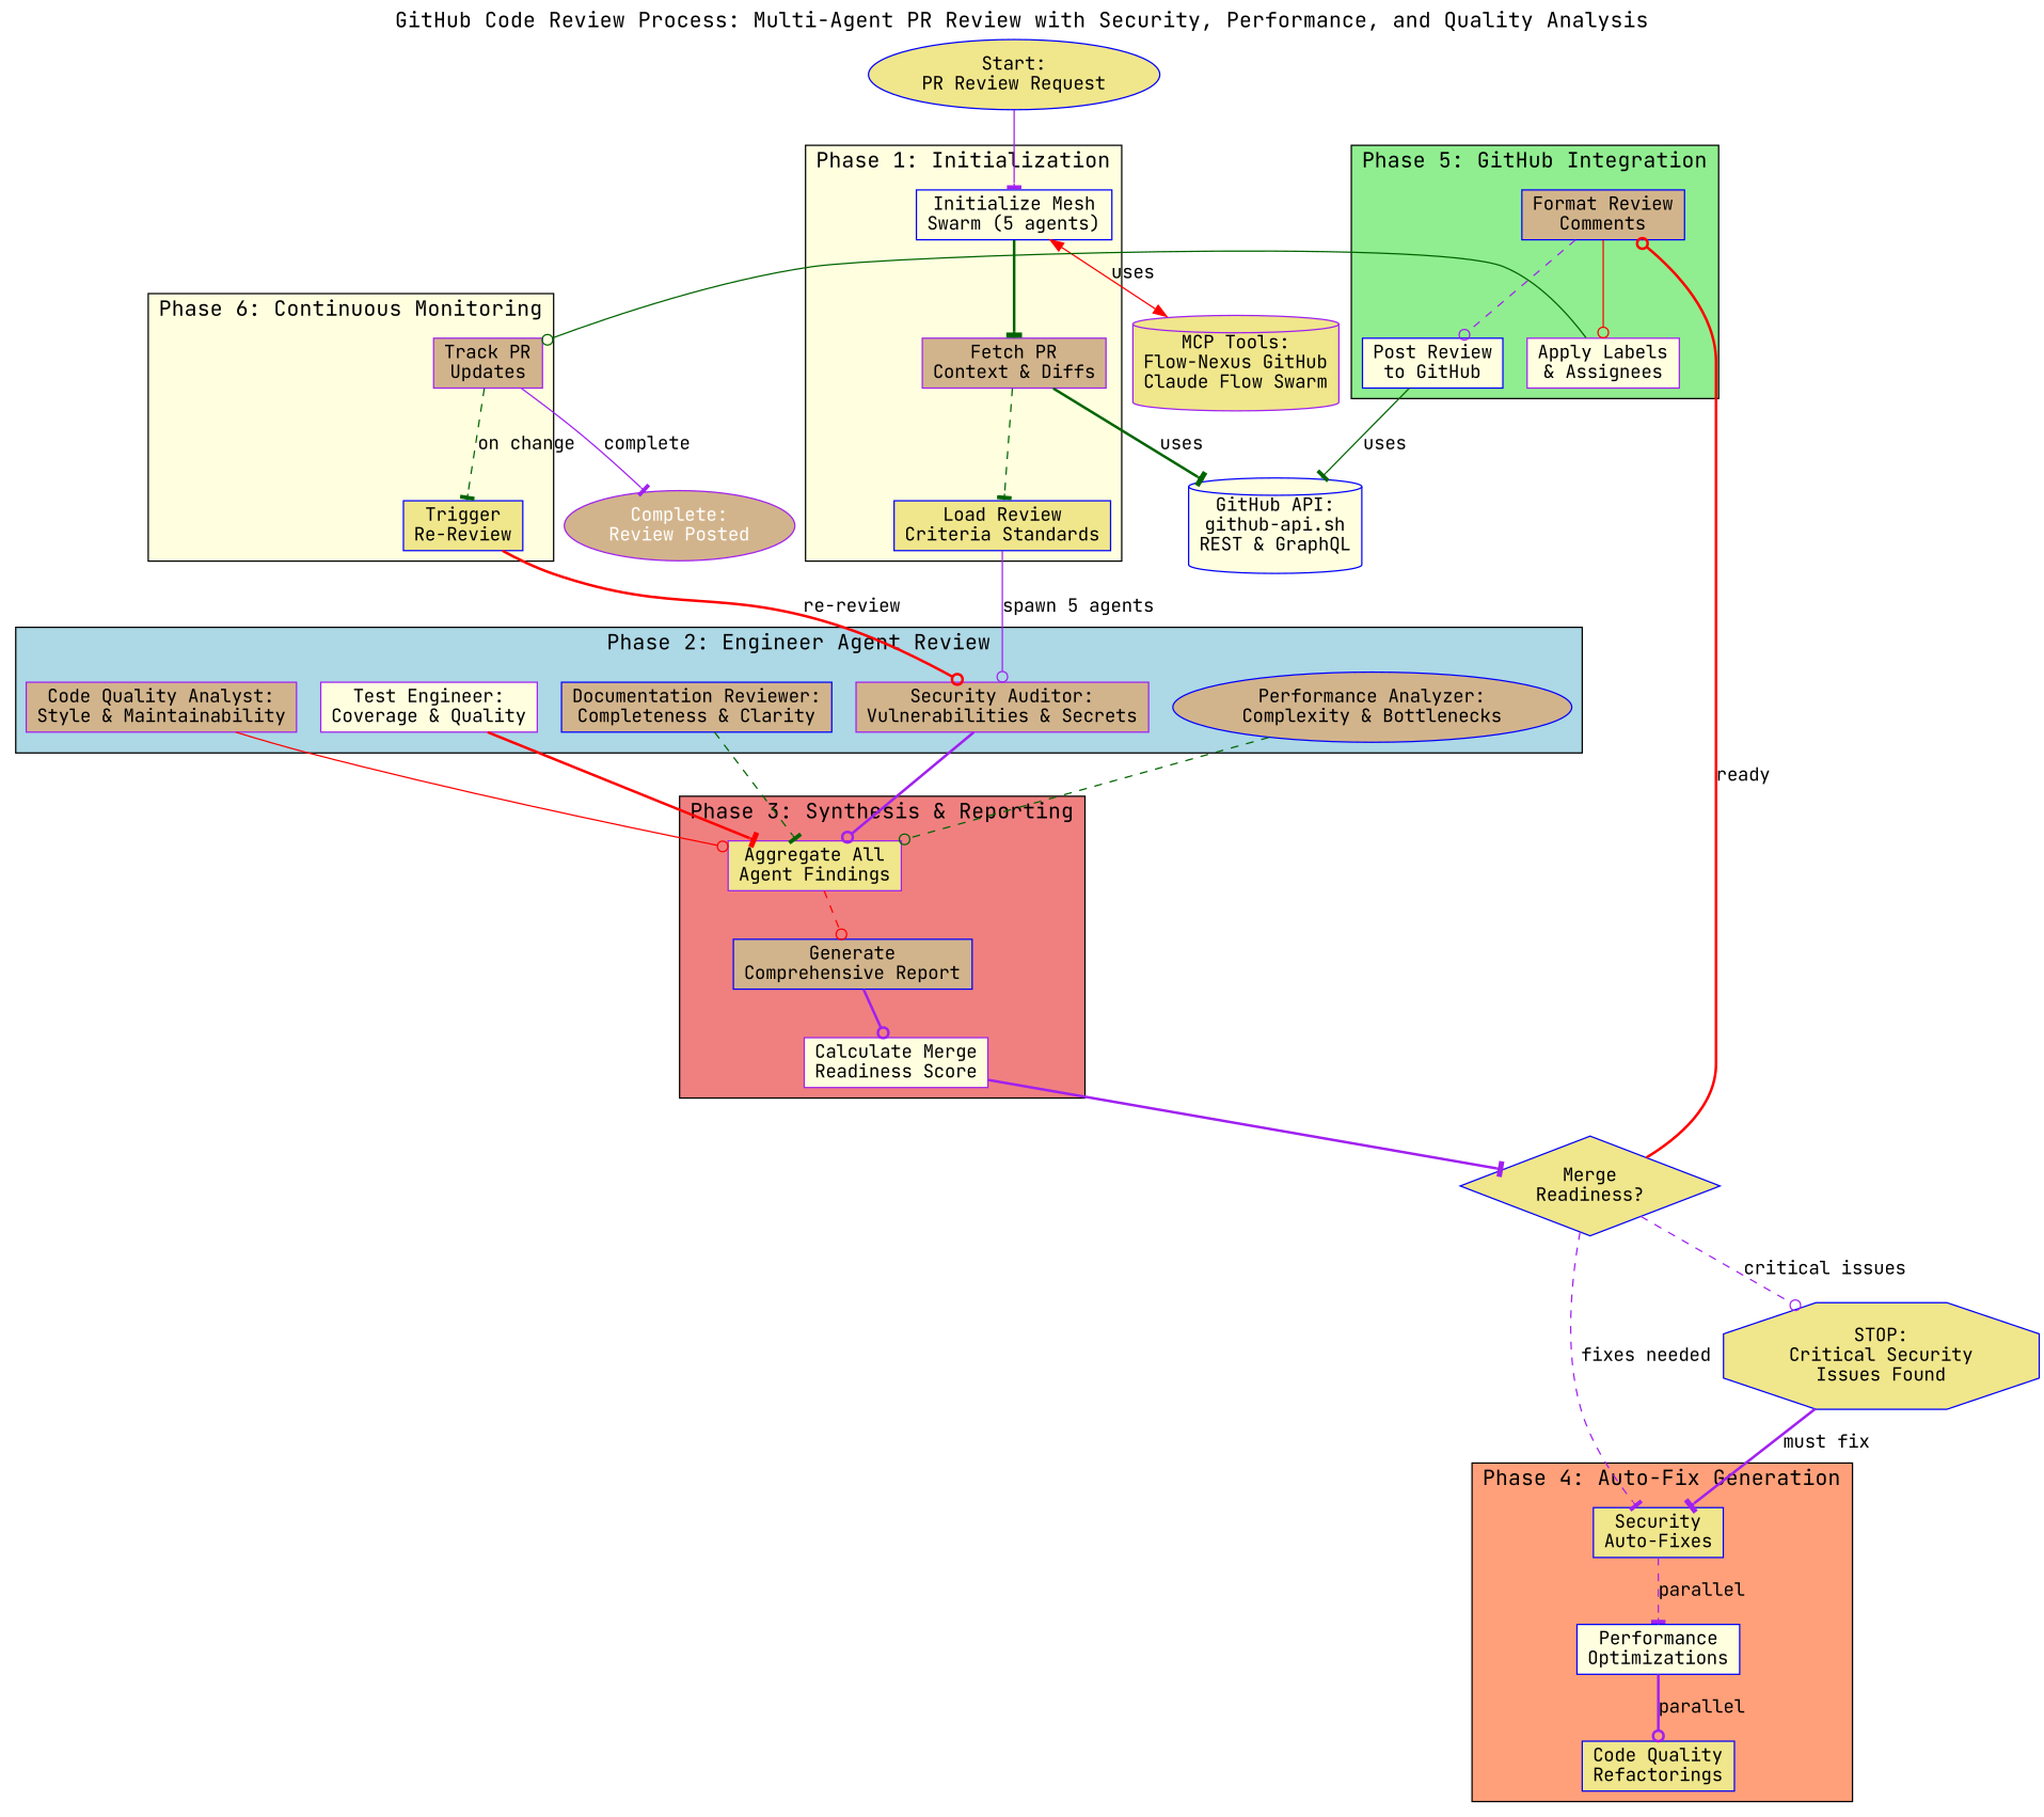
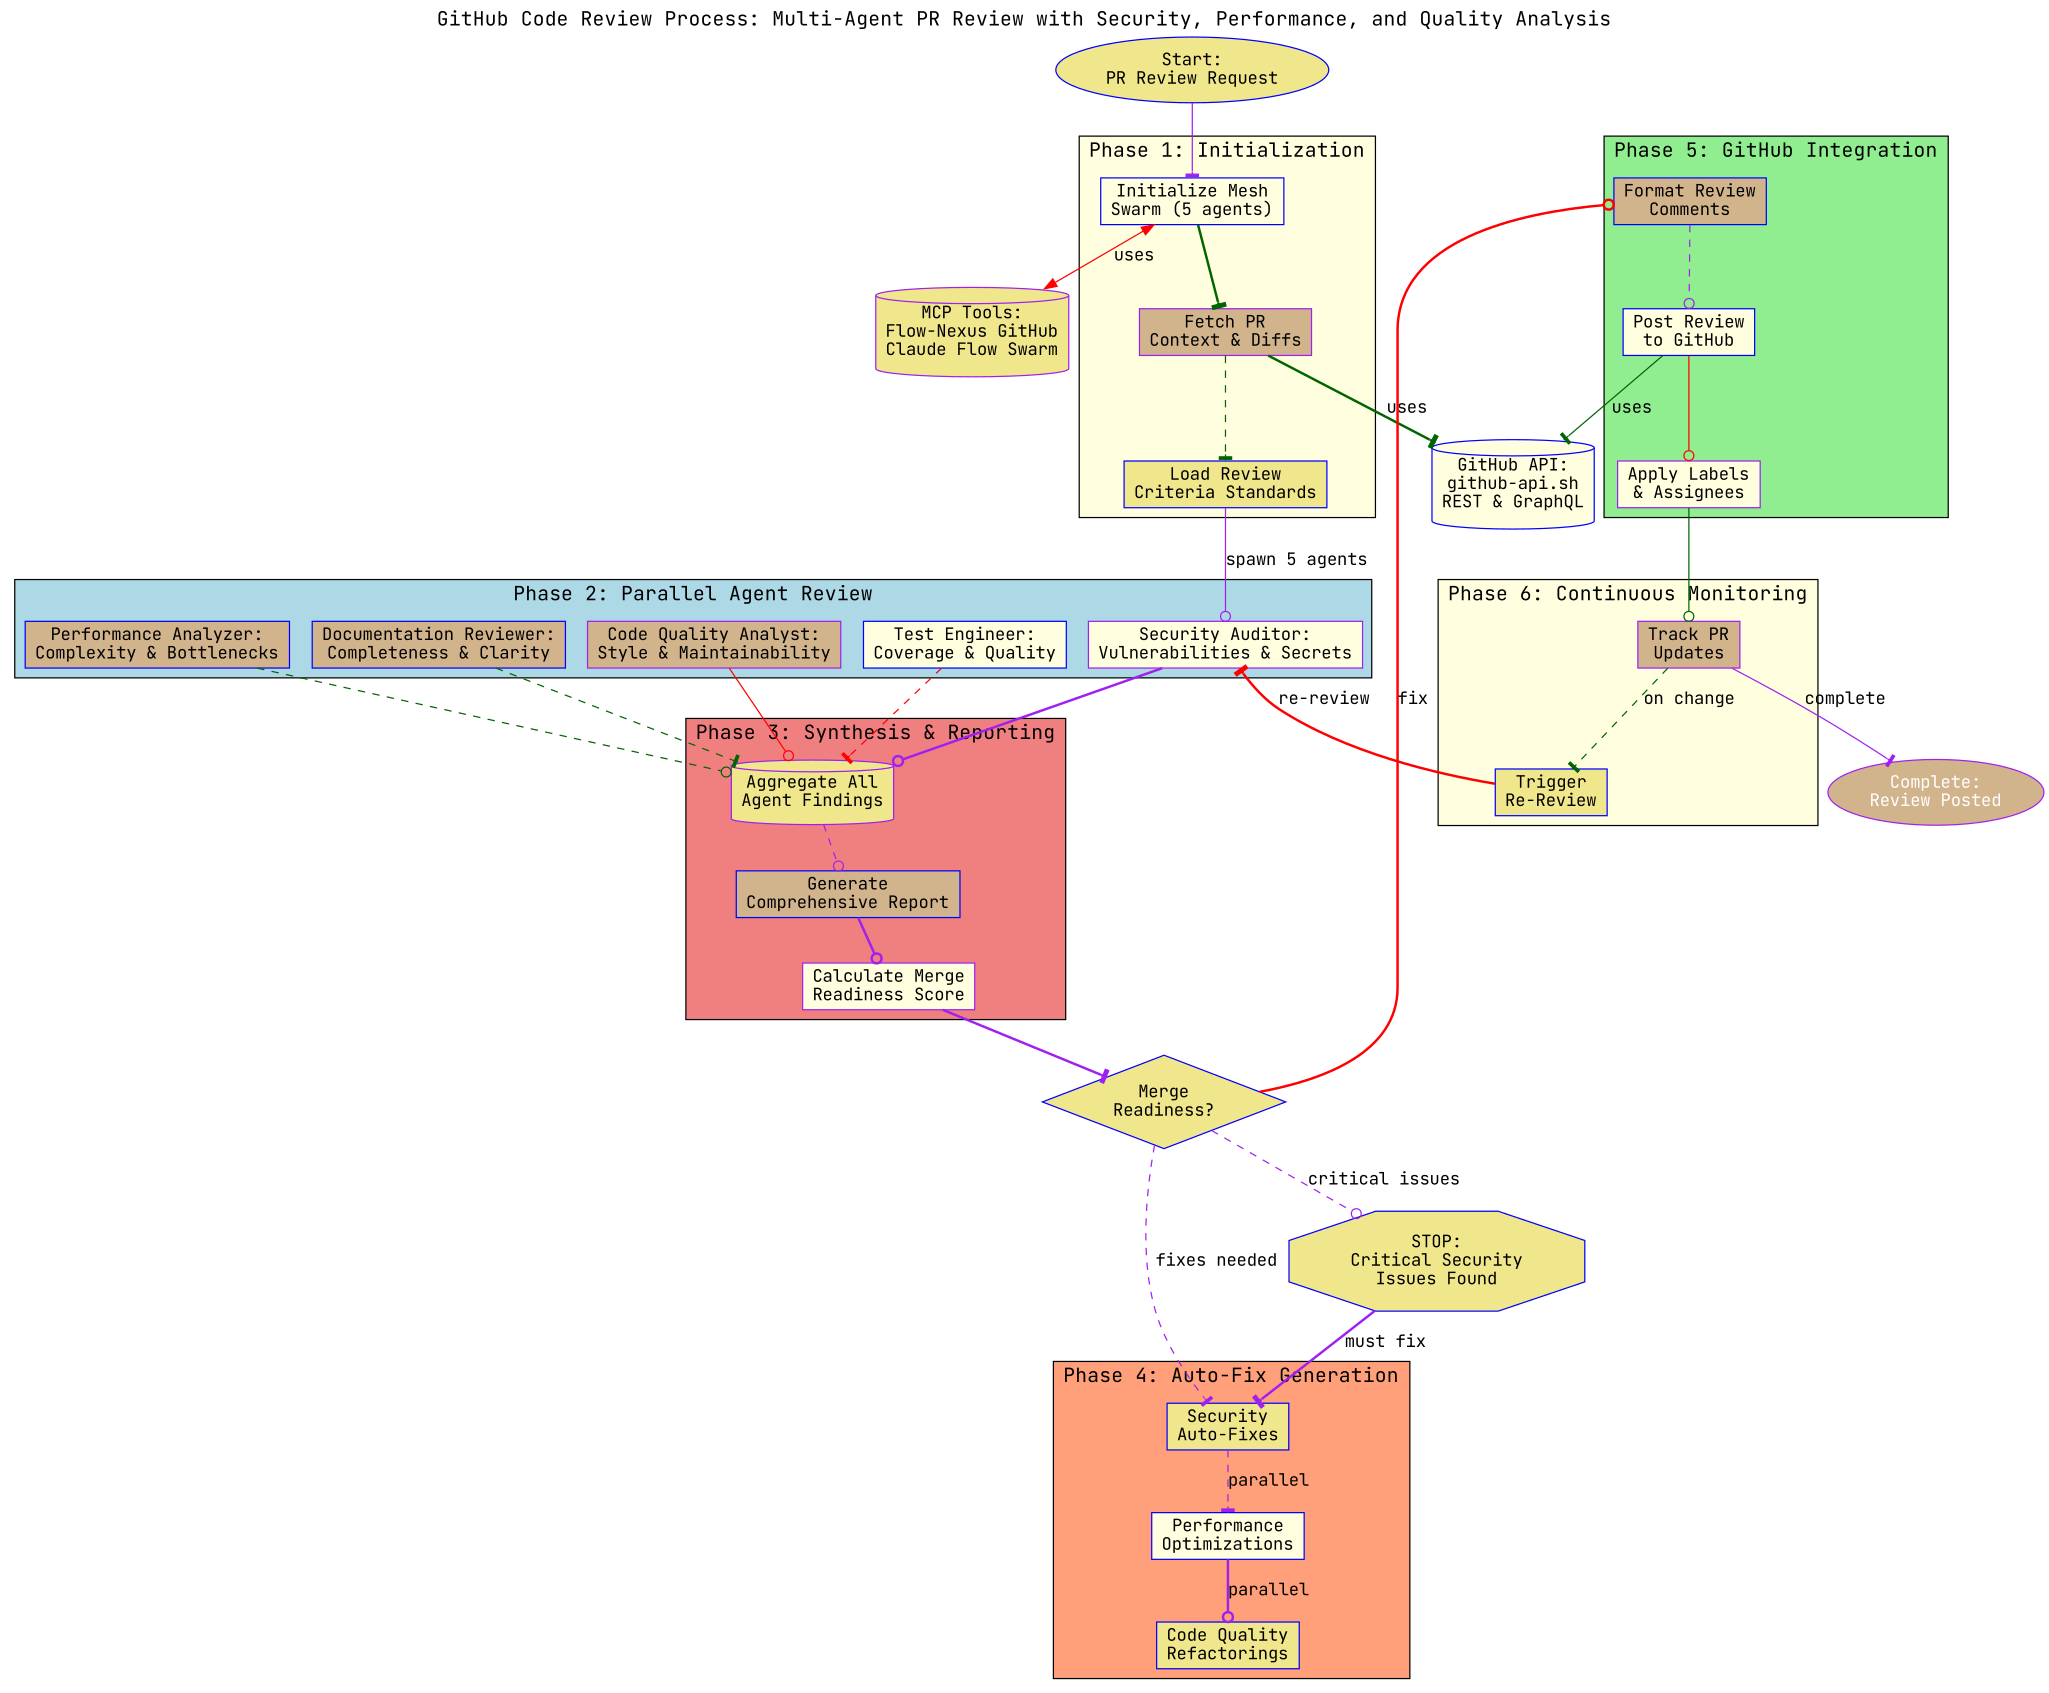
  digraph {
    compound=true
    fontname="JetBrains Mono"
    fontsize=16
    label="GitHub Code Review Process: Multi-Agent PR Review with Security, Performance, and Quality Analysis"
    labelloc=t
    rankdir=TB
    node [color=blue fillcolor=khaki fontname="JetBrains Mono" shape=box style=filled]
    edge [arrowhead=tee color=purple fontname="JetBrains Mono" style=dashed]
    n1 [fillcolor=lightyellow label="Initialize Mesh\nSwarm (5 agents)"]
    n2 [color=purple fillcolor=tan label="Fetch PR\nContext & Diffs"]
    n3 [label="Load Review\nCriteria Standards"]
-   n4 [color=purple fillcolor=tan label="Security Auditor:\nVulnerabilities & Secrets"]
-   n5 [fillcolor=tan label="Performance Analyzer:\nComplexity & Bottlenecks" shape=ellipse]
+   n4 [color=purple fillcolor=lightyellow label="Security Auditor:\nVulnerabilities & Secrets"]
+   n5 [fillcolor=tan label="Performance Analyzer:\nComplexity & Bottlenecks"]
    n6 [color=purple fillcolor=tan label="Code Quality Analyst:\nStyle & Maintainability"]
-   n7 [color=purple fillcolor=lightyellow label="Test Engineer:\nCoverage & Quality"]
+   n7 [fillcolor=lightyellow label="Test Engineer:\nCoverage & Quality"]
    n8 [fillcolor=tan label="Documentation Reviewer:\nCompleteness & Clarity"]
-   n9 [color=purple label="Aggregate All\nAgent Findings"]
+   n9 [color=purple label="Aggregate All\nAgent Findings" shape=cylinder]
    n10 [fillcolor=tan label="Generate\nComprehensive Report"]
    n11 [color=purple fillcolor=lightyellow label="Calculate Merge\nReadiness Score"]
    n12 [label="Security\nAuto-Fixes"]
    n13 [fillcolor=lightyellow label="Performance\nOptimizations"]
    n14 [label="Code Quality\nRefactorings"]
    n15 [fillcolor=tan label="Format Review\nComments"]
    n16 [fillcolor=lightyellow label="Post Review\nto GitHub"]
    n17 [color=purple fillcolor=lightyellow label="Apply Labels\n& Assignees"]
    n18 [color=purple fillcolor=tan label="Track PR\nUpdates"]
    n19 [label="Trigger\nRe-Review"]
    n20 [color=purple label="MCP Tools:\nFlow-Nexus GitHub\nClaude Flow Swarm" shape=cylinder]
    n21 [fillcolor=lightyellow label="GitHub API:\ngithub-api.sh\nREST & GraphQL" shape=cylinder]
    n22 [label="Merge\nReadiness?" shape=diamond]
    n23 [color=purple fillcolor=tan fontcolor=white label="Complete:\nReview Posted" shape=ellipse]
    n24 [label="Start:\nPR Review Request" shape=ellipse]
    n25 [label="STOP:\nCritical Security\nIssues Found" shape=octagon]
    subgraph cluster_1 {
      fillcolor=lightyellow
      label="Phase 1: Initialization"
      style=filled
      n1
      n2
      n3
    }
    subgraph cluster_2 {
      fillcolor=lightblue
-     label="Phase 2: Engineer Agent Review"
+     label="Phase 2: Parallel Agent Review"
      style=filled
      n4
      n5
      n6
      n7
      n8
    }
    subgraph cluster_3 {
      fillcolor=lightcoral
      label="Phase 3: Synthesis & Reporting"
      style=filled
      n9
      n10
      n11
    }
    subgraph cluster_4 {
      fillcolor=lightsalmon
      label="Phase 4: Auto-Fix Generation"
      style=filled
      n12
      n13
      n14
    }
    subgraph cluster_5 {
      fillcolor=lightgreen
      label="Phase 5: GitHub Integration"
      style=filled
      n15
      n16
      n17
    }
    subgraph cluster_6 {
      fillcolor=lightyellow
      label="Phase 6: Continuous Monitoring"
      style=filled
      n18
      n19
    }
    n1 -> n2 [color=darkgreen style=bold]
    n1 -> n20 [color=red dir=both label=uses style=solid arrowhead=""]
    n2 -> n3 [color=darkgreen]
    n2 -> n21 [color=darkgreen label=uses style=bold]
    n3 -> n4 [arrowhead=odot label="spawn 5 agents" style=solid]
    n4 -> n9 [arrowhead=odot style=bold]
    n5 -> n9 [arrowhead=odot color=darkgreen]
    n6 -> n9 [arrowhead=odot color=red style=solid]
-   n7 -> n9 [color=red style=bold]
+   n7 -> n9 [color=red]
    n8 -> n9 [color=darkgreen]
-   n9 -> n10 [arrowhead=odot color=red]
+   n9 -> n10 [arrowhead=odot]
    n10 -> n11 [arrowhead=odot style=bold]
    n11 -> n22 [style=bold]
    n12 -> n13 [label=parallel]
    n13 -> n14 [arrowhead=odot label=parallel style=bold]
    n15 -> n16 [arrowhead=odot]
-   n15 -> n17 [arrowhead=odot color=red style=solid]
+   n16 -> n17 [arrowhead=odot color=red style=solid]
    n16 -> n21 [color=darkgreen label=uses style=solid]
    n17 -> n18 [arrowhead=odot color=darkgreen style=solid]
    n18 -> n19 [color=darkgreen label="on change"]
    n18 -> n23 [label=complete style=solid]
-   n19 -> n4 [arrowhead=odot color=red label="re-review" style=bold]
+   n19 -> n4 [color=red label="re-review" style=bold]
    n22 -> n12 [label="fixes needed"]
-   n22 -> n15 [arrowhead=odot color=red label=ready style=bold]
+   n22 -> n15 [arrowhead=odot color=red label=fix style=bold]
    n22 -> n25 [arrowhead=odot label="critical issues"]
    n24 -> n1 [style=solid]
    n25 -> n12 [label="must fix" style=bold]
  }
